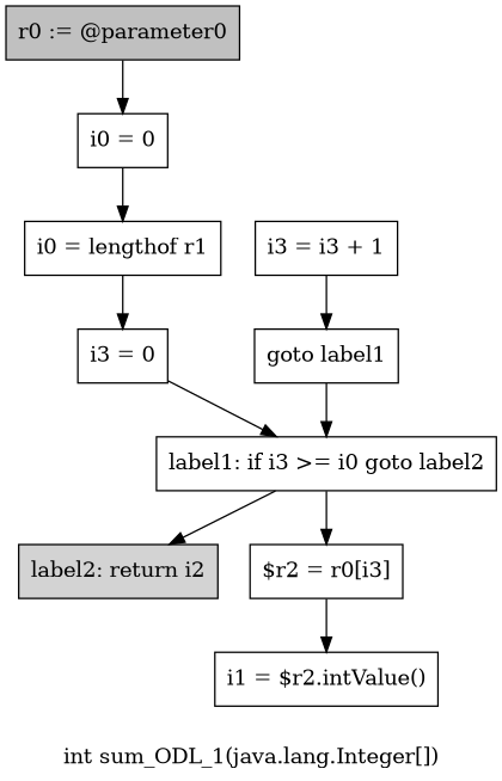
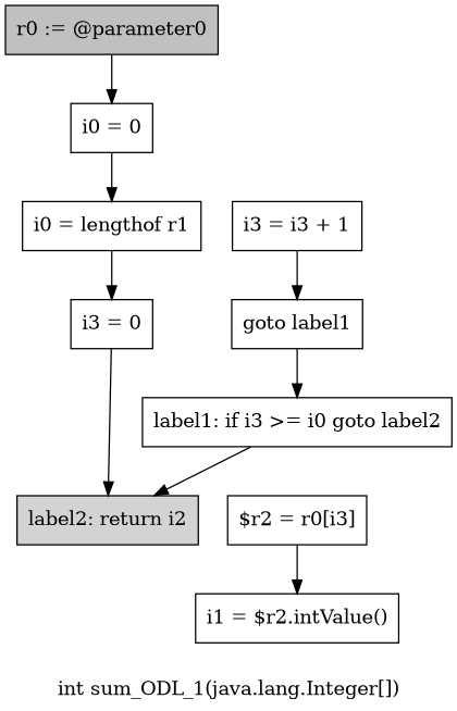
  digraph {
    label="int sum_ODL_1(java.lang.Integer[])"
    node [shape=box]
    n1 [fillcolor=gray label="r0 := @parameter0" style=filled]
    n2 [label="i0 = 0"]
    n3 [label="i0 = lengthof r1"]
    n4 [label="i3 = 0"]
    n5 [label="label1: if i3 >= i0 goto label2"]
    n6 [label="$r2 = r0[i3]"]
    n7 [fillcolor=lightgray label="label2: return i2" style=filled]
    n8 [label="i1 = $r2.intValue()"]
    n9 [label="i3 = i3 + 1"]
    n10 [label="goto label1"]
    n1 -> n2
    n2 -> n3
    n3 -> n4
-   n4 -> n5
-   n5 -> n6
+   n4 -> n7
    n5 -> n7
    n6 -> n8
    n9 -> n10
    n10 -> n5
  }
